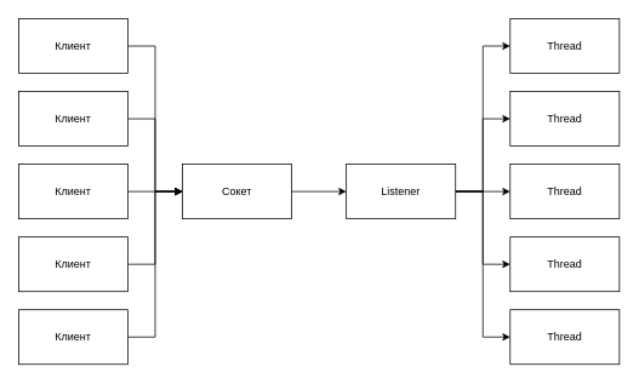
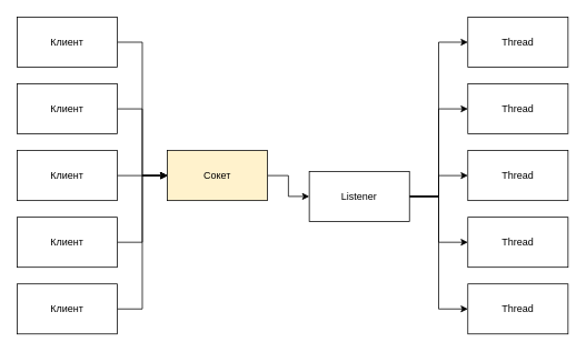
  <mxCell id="0" />
  <mxCell id="1" parent="0" />
  <mxCell id="2" style="edgeStyle=orthogonalEdgeStyle;rounded=0;orthogonalLoop=1;jettySize=auto;html=1;exitX=1;exitY=0.5;exitDx=0;exitDy=0;entryX=0;entryY=0.5;entryDx=0;entryDy=0;" edge="1" parent="1" source="3" target="13"><mxGeometry relative="1" as="geometry" /></mxCell>
  <mxCell id="3" value="Клиент" style="rounded=0;whiteSpace=wrap;html=1;" vertex="1" parent="1"><mxGeometry x="20" y="20" width="120" height="60" as="geometry" /></mxCell>
  <mxCell id="4" style="edgeStyle=orthogonalEdgeStyle;rounded=0;orthogonalLoop=1;jettySize=auto;html=1;exitX=1;exitY=0.5;exitDx=0;exitDy=0;" edge="1" parent="1" source="5"><mxGeometry relative="1" as="geometry"><mxPoint x="200" y="210" as="targetPoint" /><Array as="points"><mxPoint x="170" y="130" /><mxPoint x="170" y="210" /></Array></mxGeometry></mxCell>
  <mxCell id="5" value="Клиент" style="rounded=0;whiteSpace=wrap;html=1;" vertex="1" parent="1"><mxGeometry x="20" y="100" width="120" height="60" as="geometry" /></mxCell>
  <mxCell id="6" style="edgeStyle=orthogonalEdgeStyle;rounded=0;orthogonalLoop=1;jettySize=auto;html=1;exitX=1;exitY=0.5;exitDx=0;exitDy=0;entryX=0;entryY=0.5;entryDx=0;entryDy=0;" edge="1" parent="1" source="7" target="13"><mxGeometry relative="1" as="geometry" /></mxCell>
  <mxCell id="7" value="Клиент" style="rounded=0;whiteSpace=wrap;html=1;" vertex="1" parent="1"><mxGeometry x="20" y="180" width="120" height="60" as="geometry" /></mxCell>
  <mxCell id="8" style="edgeStyle=orthogonalEdgeStyle;rounded=0;orthogonalLoop=1;jettySize=auto;html=1;exitX=1;exitY=0.5;exitDx=0;exitDy=0;entryX=0;entryY=0.5;entryDx=0;entryDy=0;" edge="1" parent="1" source="9" target="13"><mxGeometry relative="1" as="geometry" /></mxCell>
  <mxCell id="9" value="Клиент" style="rounded=0;whiteSpace=wrap;html=1;" vertex="1" parent="1"><mxGeometry x="20" y="260" width="120" height="60" as="geometry" /></mxCell>
  <mxCell id="10" style="edgeStyle=orthogonalEdgeStyle;rounded=0;orthogonalLoop=1;jettySize=auto;html=1;exitX=1;exitY=0.5;exitDx=0;exitDy=0;entryX=0;entryY=0.5;entryDx=0;entryDy=0;" edge="1" parent="1" source="11" target="13"><mxGeometry relative="1" as="geometry" /></mxCell>
  <mxCell id="11" value="Клиент" style="rounded=0;whiteSpace=wrap;html=1;" vertex="1" parent="1"><mxGeometry x="20" y="340" width="120" height="60" as="geometry" /></mxCell>
  <mxCell id="12" style="edgeStyle=orthogonalEdgeStyle;rounded=0;orthogonalLoop=1;jettySize=auto;html=1;exitX=1;exitY=0.5;exitDx=0;exitDy=0;entryX=0;entryY=0.5;entryDx=0;entryDy=0;" edge="1" parent="1" source="13" target="19"><mxGeometry relative="1" as="geometry" /></mxCell>
- <mxCell id="13" value="Сокет" style="rounded=0;whiteSpace=wrap;html=1;" vertex="1" parent="1"><mxGeometry x="200" y="180" width="120" height="60" as="geometry" /></mxCell>
+ <mxCell id="13" value="Сокет" style="rounded=0;whiteSpace=wrap;html=1;fillColor=#fff2cc;" vertex="1" parent="1"><mxGeometry x="200" y="180" width="120" height="60" as="geometry" /></mxCell>
  <mxCell id="14" style="edgeStyle=orthogonalEdgeStyle;rounded=0;orthogonalLoop=1;jettySize=auto;html=1;exitX=1;exitY=0.5;exitDx=0;exitDy=0;entryX=0;entryY=0.5;entryDx=0;entryDy=0;" edge="1" parent="1" source="19" target="22"><mxGeometry relative="1" as="geometry" /></mxCell>
  <mxCell id="15" style="edgeStyle=orthogonalEdgeStyle;rounded=0;orthogonalLoop=1;jettySize=auto;html=1;exitX=1;exitY=0.5;exitDx=0;exitDy=0;entryX=0;entryY=0.5;entryDx=0;entryDy=0;" edge="1" parent="1" source="19" target="21"><mxGeometry relative="1" as="geometry" /></mxCell>
  <mxCell id="16" style="edgeStyle=orthogonalEdgeStyle;rounded=0;orthogonalLoop=1;jettySize=auto;html=1;exitX=1;exitY=0.5;exitDx=0;exitDy=0;entryX=0;entryY=0.5;entryDx=0;entryDy=0;" edge="1" parent="1" source="19" target="20"><mxGeometry relative="1" as="geometry" /></mxCell>
  <mxCell id="17" style="edgeStyle=orthogonalEdgeStyle;rounded=0;orthogonalLoop=1;jettySize=auto;html=1;exitX=1;exitY=0.5;exitDx=0;exitDy=0;entryX=0;entryY=0.5;entryDx=0;entryDy=0;" edge="1" parent="1" source="19" target="23"><mxGeometry relative="1" as="geometry" /></mxCell>
  <mxCell id="18" style="edgeStyle=orthogonalEdgeStyle;rounded=0;orthogonalLoop=1;jettySize=auto;html=1;exitX=1;exitY=0.5;exitDx=0;exitDy=0;entryX=0;entryY=0.5;entryDx=0;entryDy=0;" edge="1" parent="1" source="19" target="24"><mxGeometry relative="1" as="geometry" /></mxCell>
- <mxCell id="19" value="Listener" style="rounded=0;whiteSpace=wrap;html=1;" vertex="1" parent="1"><mxGeometry x="380" y="180" width="120" height="60" as="geometry" /></mxCell>
+ <mxCell id="19" value="Listener" style="rounded=0;whiteSpace=wrap;html=1;" vertex="1" parent="1"><mxGeometry x="370" y="205" width="120" height="60" as="geometry" /></mxCell>
  <mxCell id="20" value="Thread" style="rounded=0;whiteSpace=wrap;html=1;" vertex="1" parent="1"><mxGeometry x="560" y="180" width="120" height="60" as="geometry" /></mxCell>
  <mxCell id="21" value="Thread" style="rounded=0;whiteSpace=wrap;html=1;" vertex="1" parent="1"><mxGeometry x="560" y="100" width="120" height="60" as="geometry" /></mxCell>
  <mxCell id="22" value="Thread" style="rounded=0;whiteSpace=wrap;html=1;" vertex="1" parent="1"><mxGeometry x="560" y="20" width="120" height="60" as="geometry" /></mxCell>
  <mxCell id="23" value="Thread" style="rounded=0;whiteSpace=wrap;html=1;" vertex="1" parent="1"><mxGeometry x="560" y="260" width="120" height="60" as="geometry" /></mxCell>
  <mxCell id="24" value="Thread" style="rounded=0;whiteSpace=wrap;html=1;" vertex="1" parent="1"><mxGeometry x="560" y="340" width="120" height="60" as="geometry" /></mxCell>
